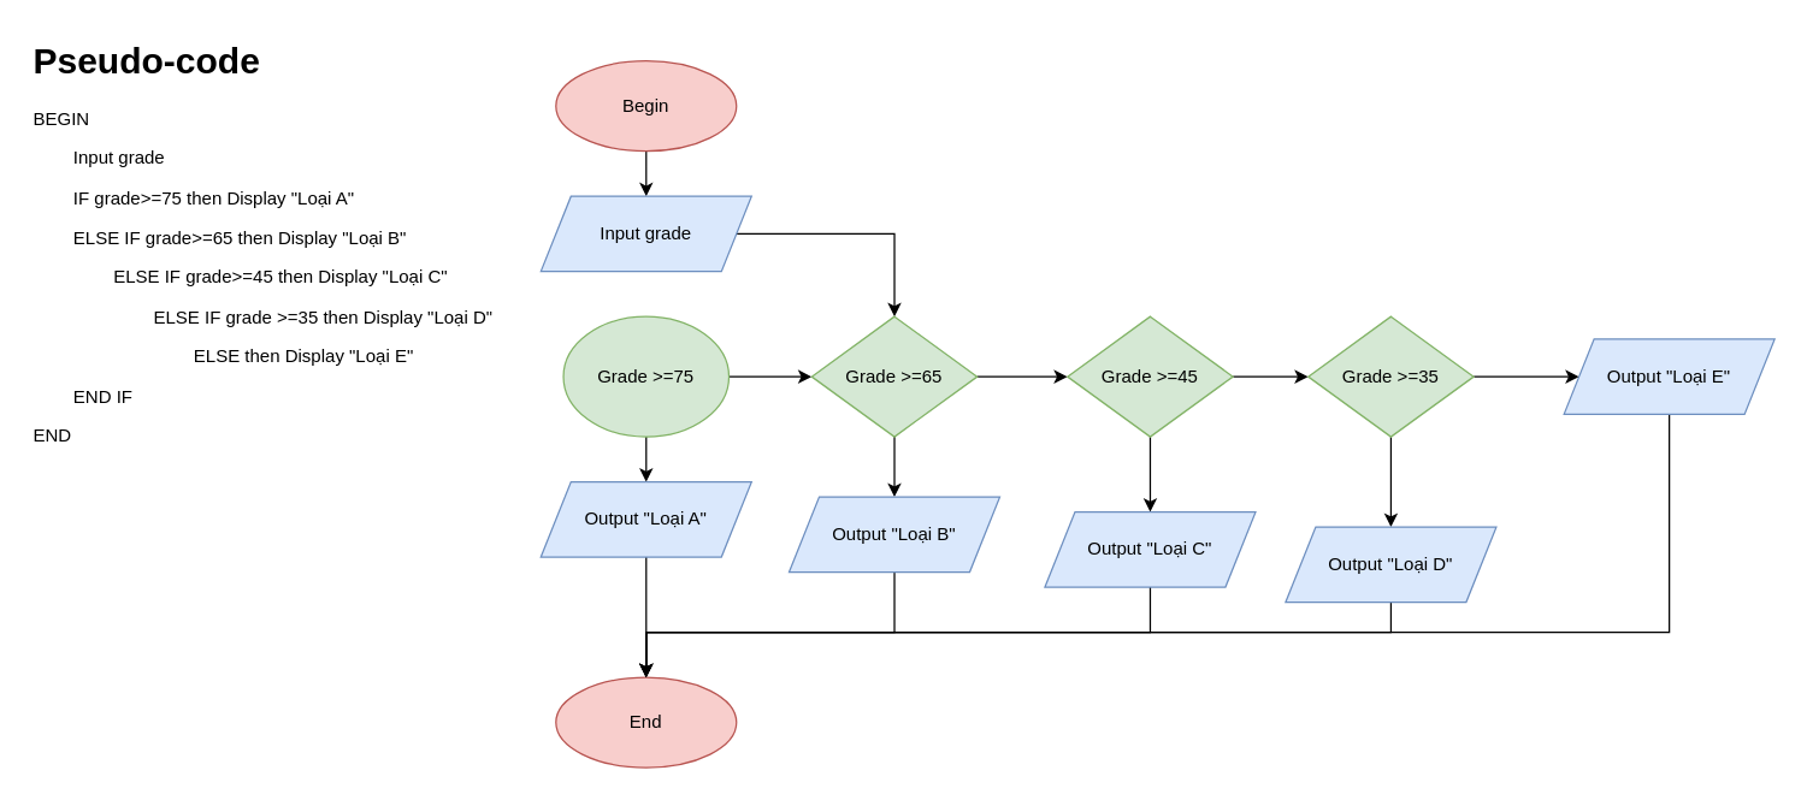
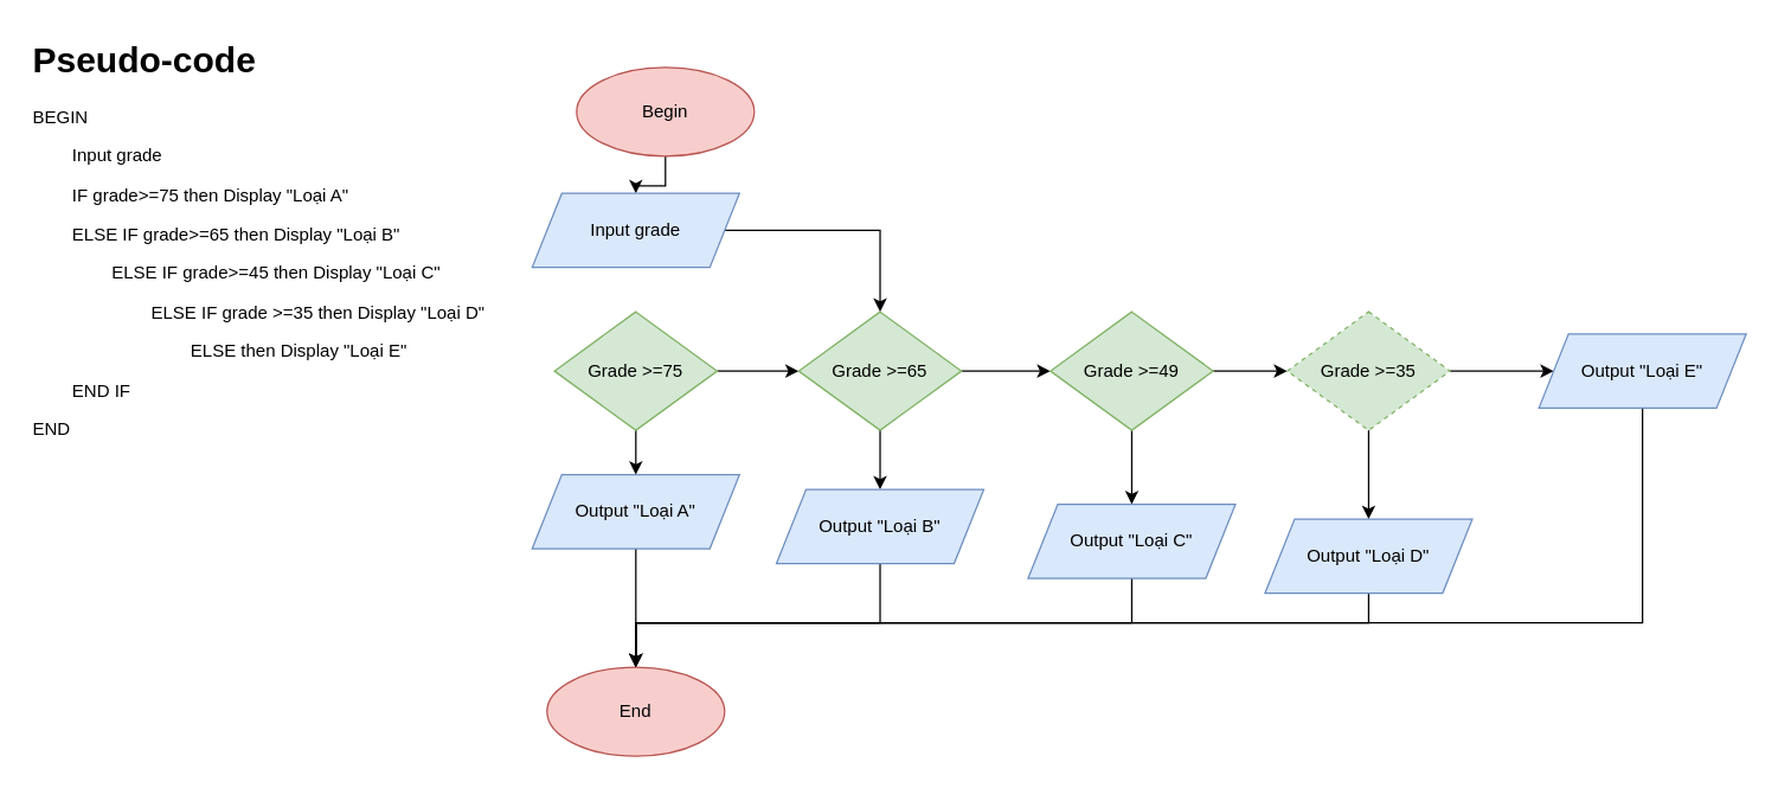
  <mxCell id="0" />
  <mxCell id="1" parent="0" />
  <mxCell id="2" style="edgeStyle=orthogonalEdgeStyle;rounded=0;orthogonalLoop=1;jettySize=auto;html=1;entryX=0.5;entryY=0;entryDx=0;entryDy=0;" edge="1" parent="1" source="3" target="6"><mxGeometry relative="1" as="geometry" /></mxCell>
- <mxCell id="3" value="Begin" style="ellipse;whiteSpace=wrap;html=1;fillColor=#f8cecc;strokeColor=#b85450;" vertex="1" parent="1"><mxGeometry x="369" y="40" width="120" height="60" as="geometry" /></mxCell>
+ <mxCell id="3" value="Begin" style="ellipse;whiteSpace=wrap;html=1;fillColor=#f8cecc;strokeColor=#b85450;" vertex="1" parent="1"><mxGeometry x="389" y="45" width="120" height="60" as="geometry" /></mxCell>
  <mxCell id="4" value="End" style="ellipse;whiteSpace=wrap;html=1;fillColor=#f8cecc;strokeColor=#b85450;" vertex="1" parent="1"><mxGeometry x="369" y="450" width="120" height="60" as="geometry" /></mxCell>
  <mxCell id="5" value="" style="edgeStyle=orthogonalEdgeStyle;rounded=0;orthogonalLoop=1;jettySize=auto;html=1;" edge="1" parent="1" source="6" target="14"><mxGeometry relative="1" as="geometry" /></mxCell>
  <mxCell id="6" value="Input grade" style="shape=parallelogram;perimeter=parallelogramPerimeter;whiteSpace=wrap;html=1;fixedSize=1;fillColor=#dae8fc;strokeColor=#6c8ebf;" vertex="1" parent="1"><mxGeometry x="359" y="130" width="140" height="50" as="geometry" /></mxCell>
  <mxCell id="7" value="" style="edgeStyle=orthogonalEdgeStyle;rounded=0;orthogonalLoop=1;jettySize=auto;html=1;" edge="1" parent="1" source="9" target="11"><mxGeometry relative="1" as="geometry" /></mxCell>
  <mxCell id="8" value="" style="edgeStyle=orthogonalEdgeStyle;rounded=0;orthogonalLoop=1;jettySize=auto;html=1;" edge="1" parent="1" source="9" target="14"><mxGeometry relative="1" as="geometry" /></mxCell>
- <mxCell id="9" value="Grade &amp;gt;=75" style="ellipse;whiteSpace=wrap;html=1;fillColor=#d5e8d4;strokeColor=#82b366;" vertex="1" parent="1"><mxGeometry x="374" y="210" width="110" height="80" as="geometry" /></mxCell>
+ <mxCell id="9" value="Grade &amp;gt;=75" style="rhombus;whiteSpace=wrap;html=1;fillColor=#d5e8d4;strokeColor=#82b366;" vertex="1" parent="1"><mxGeometry x="374" y="210" width="110" height="80" as="geometry" /></mxCell>
  <mxCell id="10" value="" style="edgeStyle=orthogonalEdgeStyle;rounded=0;orthogonalLoop=1;jettySize=auto;html=1;" edge="1" parent="1" source="11" target="4"><mxGeometry relative="1" as="geometry" /></mxCell>
  <mxCell id="11" value="Output &quot;Loại A&quot;" style="shape=parallelogram;perimeter=parallelogramPerimeter;whiteSpace=wrap;html=1;fixedSize=1;fillColor=#dae8fc;strokeColor=#6c8ebf;" vertex="1" parent="1"><mxGeometry x="359" y="320" width="140" height="50" as="geometry" /></mxCell>
  <mxCell id="12" value="" style="edgeStyle=orthogonalEdgeStyle;rounded=0;orthogonalLoop=1;jettySize=auto;html=1;" edge="1" parent="1" source="14" target="16"><mxGeometry relative="1" as="geometry" /></mxCell>
  <mxCell id="13" value="" style="edgeStyle=orthogonalEdgeStyle;rounded=0;orthogonalLoop=1;jettySize=auto;html=1;" edge="1" parent="1" source="14" target="19"><mxGeometry relative="1" as="geometry" /></mxCell>
  <mxCell id="14" value="Grade &amp;gt;=65" style="rhombus;whiteSpace=wrap;html=1;fillColor=#d5e8d4;strokeColor=#82b366;" vertex="1" parent="1"><mxGeometry x="539" y="210" width="110" height="80" as="geometry" /></mxCell>
  <mxCell id="15" style="edgeStyle=orthogonalEdgeStyle;rounded=0;orthogonalLoop=1;jettySize=auto;html=1;entryX=0.5;entryY=0;entryDx=0;entryDy=0;" edge="1" parent="1" source="16" target="4"><mxGeometry relative="1" as="geometry"><Array as="points"><mxPoint x="594" y="420" /><mxPoint x="429" y="420" /></Array></mxGeometry></mxCell>
  <mxCell id="16" value="Output &quot;Loại B&quot;" style="shape=parallelogram;perimeter=parallelogramPerimeter;whiteSpace=wrap;html=1;fixedSize=1;fillColor=#dae8fc;strokeColor=#6c8ebf;" vertex="1" parent="1"><mxGeometry x="524" y="330" width="140" height="50" as="geometry" /></mxCell>
  <mxCell id="17" value="" style="edgeStyle=orthogonalEdgeStyle;rounded=0;orthogonalLoop=1;jettySize=auto;html=1;" edge="1" parent="1" source="19" target="21"><mxGeometry relative="1" as="geometry" /></mxCell>
  <mxCell id="18" value="" style="edgeStyle=orthogonalEdgeStyle;rounded=0;orthogonalLoop=1;jettySize=auto;html=1;" edge="1" parent="1" source="19" target="24"><mxGeometry relative="1" as="geometry" /></mxCell>
- <mxCell id="19" value="Grade &amp;gt;=45" style="rhombus;whiteSpace=wrap;html=1;fillColor=#d5e8d4;strokeColor=#82b366;" vertex="1" parent="1"><mxGeometry x="709" y="210" width="110" height="80" as="geometry" /></mxCell>
+ <mxCell id="19" value="Grade &amp;gt;=49" style="rhombus;whiteSpace=wrap;html=1;fillColor=#d5e8d4;strokeColor=#82b366;" vertex="1" parent="1"><mxGeometry x="709" y="210" width="110" height="80" as="geometry" /></mxCell>
  <mxCell id="20" style="edgeStyle=orthogonalEdgeStyle;rounded=0;orthogonalLoop=1;jettySize=auto;html=1;" edge="1" parent="1" source="21"><mxGeometry relative="1" as="geometry"><mxPoint x="429" y="450" as="targetPoint" /><Array as="points"><mxPoint x="764" y="420" /><mxPoint x="429" y="420" /></Array></mxGeometry></mxCell>
  <mxCell id="21" value="Output &quot;Loại C&quot;" style="shape=parallelogram;perimeter=parallelogramPerimeter;whiteSpace=wrap;html=1;fixedSize=1;fillColor=#dae8fc;strokeColor=#6c8ebf;" vertex="1" parent="1"><mxGeometry x="694" y="340" width="140" height="50" as="geometry" /></mxCell>
  <mxCell id="22" value="" style="edgeStyle=orthogonalEdgeStyle;rounded=0;orthogonalLoop=1;jettySize=auto;html=1;" edge="1" parent="1" source="24" target="26"><mxGeometry relative="1" as="geometry" /></mxCell>
  <mxCell id="23" value="" style="edgeStyle=orthogonalEdgeStyle;rounded=0;orthogonalLoop=1;jettySize=auto;html=1;" edge="1" parent="1" source="24" target="28"><mxGeometry relative="1" as="geometry" /></mxCell>
- <mxCell id="24" value="Grade &amp;gt;=35" style="rhombus;whiteSpace=wrap;html=1;fillColor=#d5e8d4;strokeColor=#82b366;" vertex="1" parent="1"><mxGeometry x="869" y="210" width="110" height="80" as="geometry" /></mxCell>
+ <mxCell id="24" value="Grade &amp;gt;=35" style="rhombus;whiteSpace=wrap;html=1;fillColor=#d5e8d4;strokeColor=#82b366;dashed=1;" vertex="1" parent="1"><mxGeometry x="869" y="210" width="110" height="80" as="geometry" /></mxCell>
  <mxCell id="25" style="edgeStyle=orthogonalEdgeStyle;rounded=0;orthogonalLoop=1;jettySize=auto;html=1;entryX=0.5;entryY=0;entryDx=0;entryDy=0;" edge="1" parent="1" source="26" target="4"><mxGeometry relative="1" as="geometry"><Array as="points"><mxPoint x="924" y="420" /><mxPoint x="429" y="420" /></Array></mxGeometry></mxCell>
  <mxCell id="26" value="Output &quot;Loại D&quot;" style="shape=parallelogram;perimeter=parallelogramPerimeter;whiteSpace=wrap;html=1;fixedSize=1;fillColor=#dae8fc;strokeColor=#6c8ebf;" vertex="1" parent="1"><mxGeometry x="854" y="350" width="140" height="50" as="geometry" /></mxCell>
  <mxCell id="27" style="edgeStyle=orthogonalEdgeStyle;rounded=0;orthogonalLoop=1;jettySize=auto;html=1;" edge="1" parent="1" source="28"><mxGeometry relative="1" as="geometry"><mxPoint x="429" y="450" as="targetPoint" /><Array as="points"><mxPoint x="1109" y="420" /><mxPoint x="429" y="420" /></Array></mxGeometry></mxCell>
  <mxCell id="28" value="Output &quot;Loại E&quot;" style="shape=parallelogram;perimeter=parallelogramPerimeter;whiteSpace=wrap;html=1;fixedSize=1;fillColor=#dae8fc;strokeColor=#6c8ebf;" vertex="1" parent="1"><mxGeometry x="1039" y="225" width="140" height="50" as="geometry" /></mxCell>
  <mxCell id="29" value="&lt;h1 style=&quot;margin-top: 0px;&quot;&gt;Pseudo-code&lt;/h1&gt;&lt;p&gt;BEGIN&lt;/p&gt;&lt;p&gt;&lt;span style=&quot;white-space: pre;&quot;&gt;&#09;&lt;/span&gt;Input grade&lt;br&gt;&lt;/p&gt;&lt;p&gt;&lt;span style=&quot;white-space: pre;&quot;&gt;&#09;&lt;/span&gt;IF grade&amp;gt;=75 then Display &quot;Loại A&quot;&lt;br&gt;&lt;/p&gt;&lt;p&gt;&lt;span style=&quot;white-space: pre;&quot;&gt;&#09;&lt;/span&gt;ELSE IF grade&amp;gt;=65 then Display &quot;Loại B&quot;&lt;br&gt;&lt;/p&gt;&lt;p&gt;&lt;span style=&quot;white-space: pre;&quot;&gt;&#09;&lt;/span&gt;&lt;span style=&quot;white-space: pre;&quot;&gt;&#09;E&lt;/span&gt;LSE IF grade&amp;gt;=45 then Display &quot;Loại C&quot;&lt;br&gt;&lt;/p&gt;&lt;p&gt;&lt;span style=&quot;white-space: pre;&quot;&gt;&#09;&lt;/span&gt;&lt;span style=&quot;white-space: pre;&quot;&gt;&#09;&lt;/span&gt;&lt;span style=&quot;white-space: pre;&quot;&gt;&#09;&lt;/span&gt;ELSE IF grade &amp;gt;=35 then Display &quot;Loại D&quot;&lt;br&gt;&lt;/p&gt;&lt;p&gt;&lt;span style=&quot;white-space: pre;&quot;&gt;&#09;&lt;/span&gt;&lt;span style=&quot;white-space: pre;&quot;&gt;&#09;&lt;/span&gt;&lt;span style=&quot;white-space: pre;&quot;&gt;&#09;&lt;/span&gt;&lt;span style=&quot;white-space: pre;&quot;&gt;&#09;&lt;/span&gt;ELSE then Display &quot;Loại E&quot;&lt;br&gt;&lt;/p&gt;&lt;p&gt;&lt;span style=&quot;white-space: pre;&quot;&gt;&#09;&lt;/span&gt;END IF&lt;br&gt;&lt;/p&gt;&lt;p&gt;END&lt;/p&gt;" style="text;html=1;whiteSpace=wrap;overflow=hidden;rounded=0;fillColor=default;" vertex="1" parent="1"><mxGeometry x="20" width="320" height="410" as="geometry" y="20" /></mxCell>
